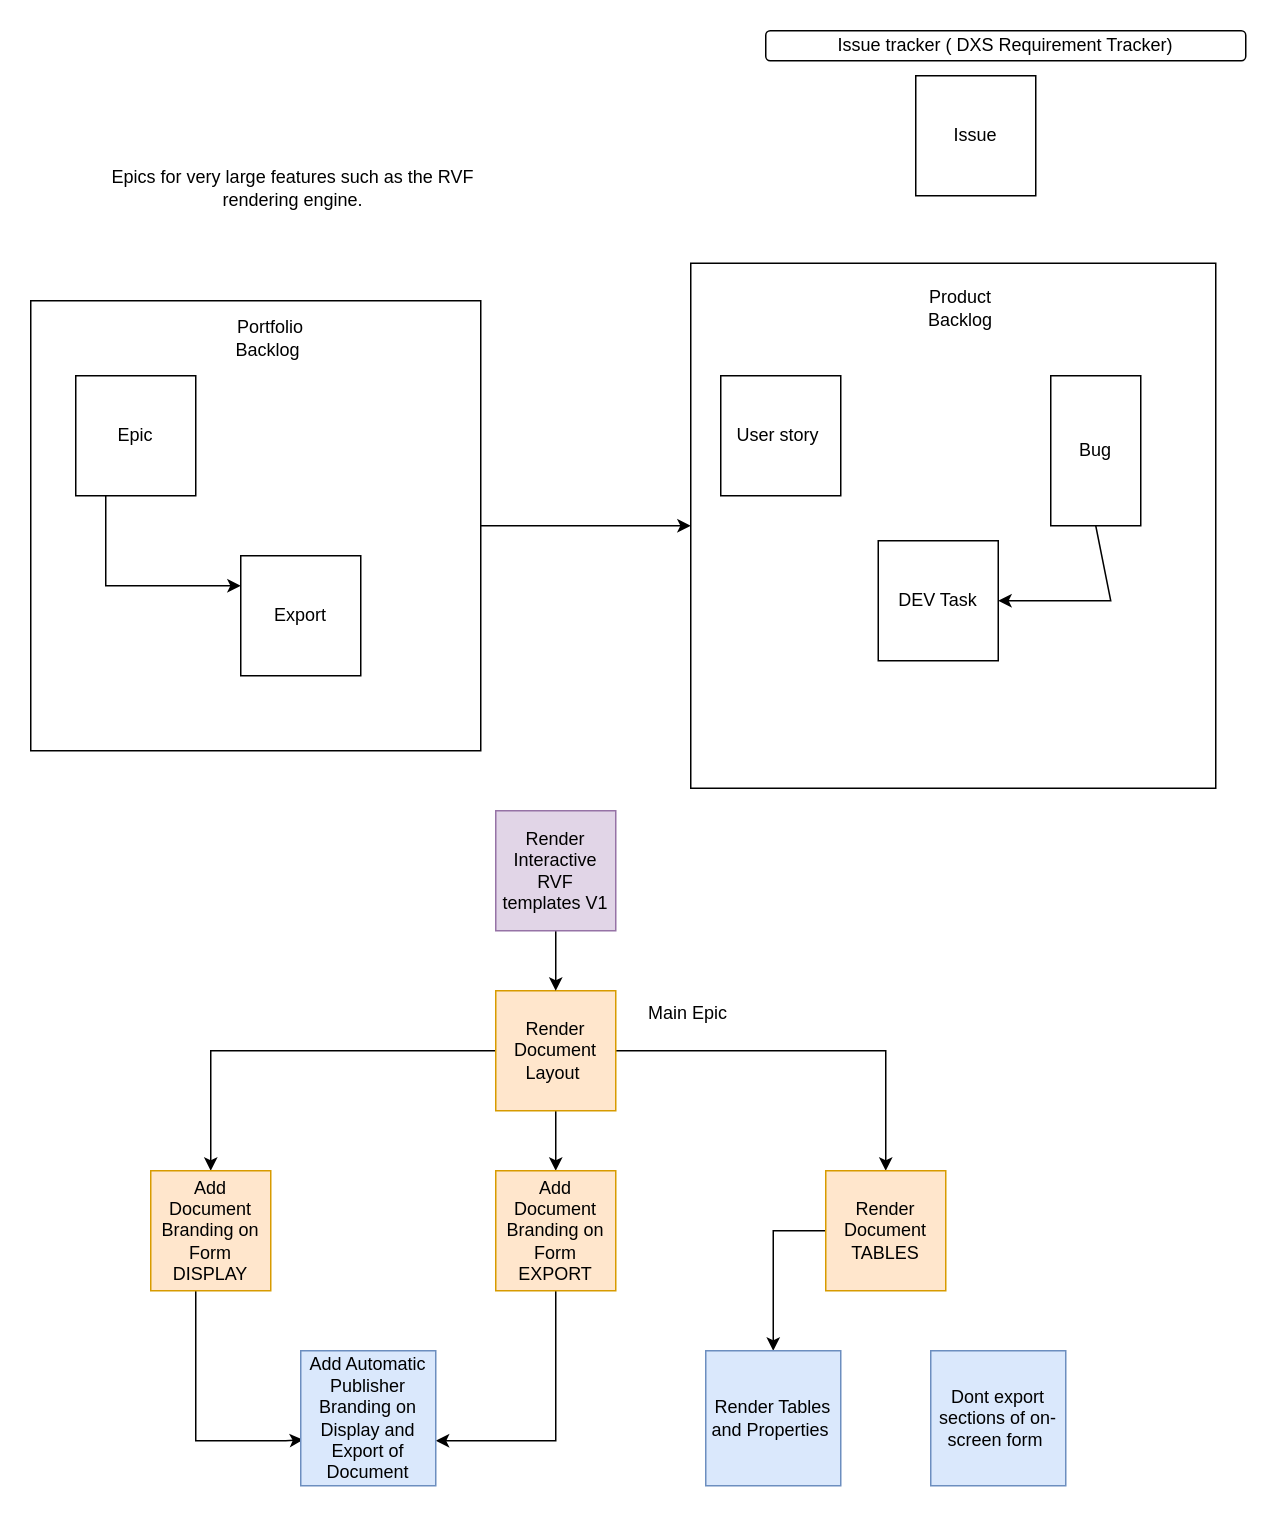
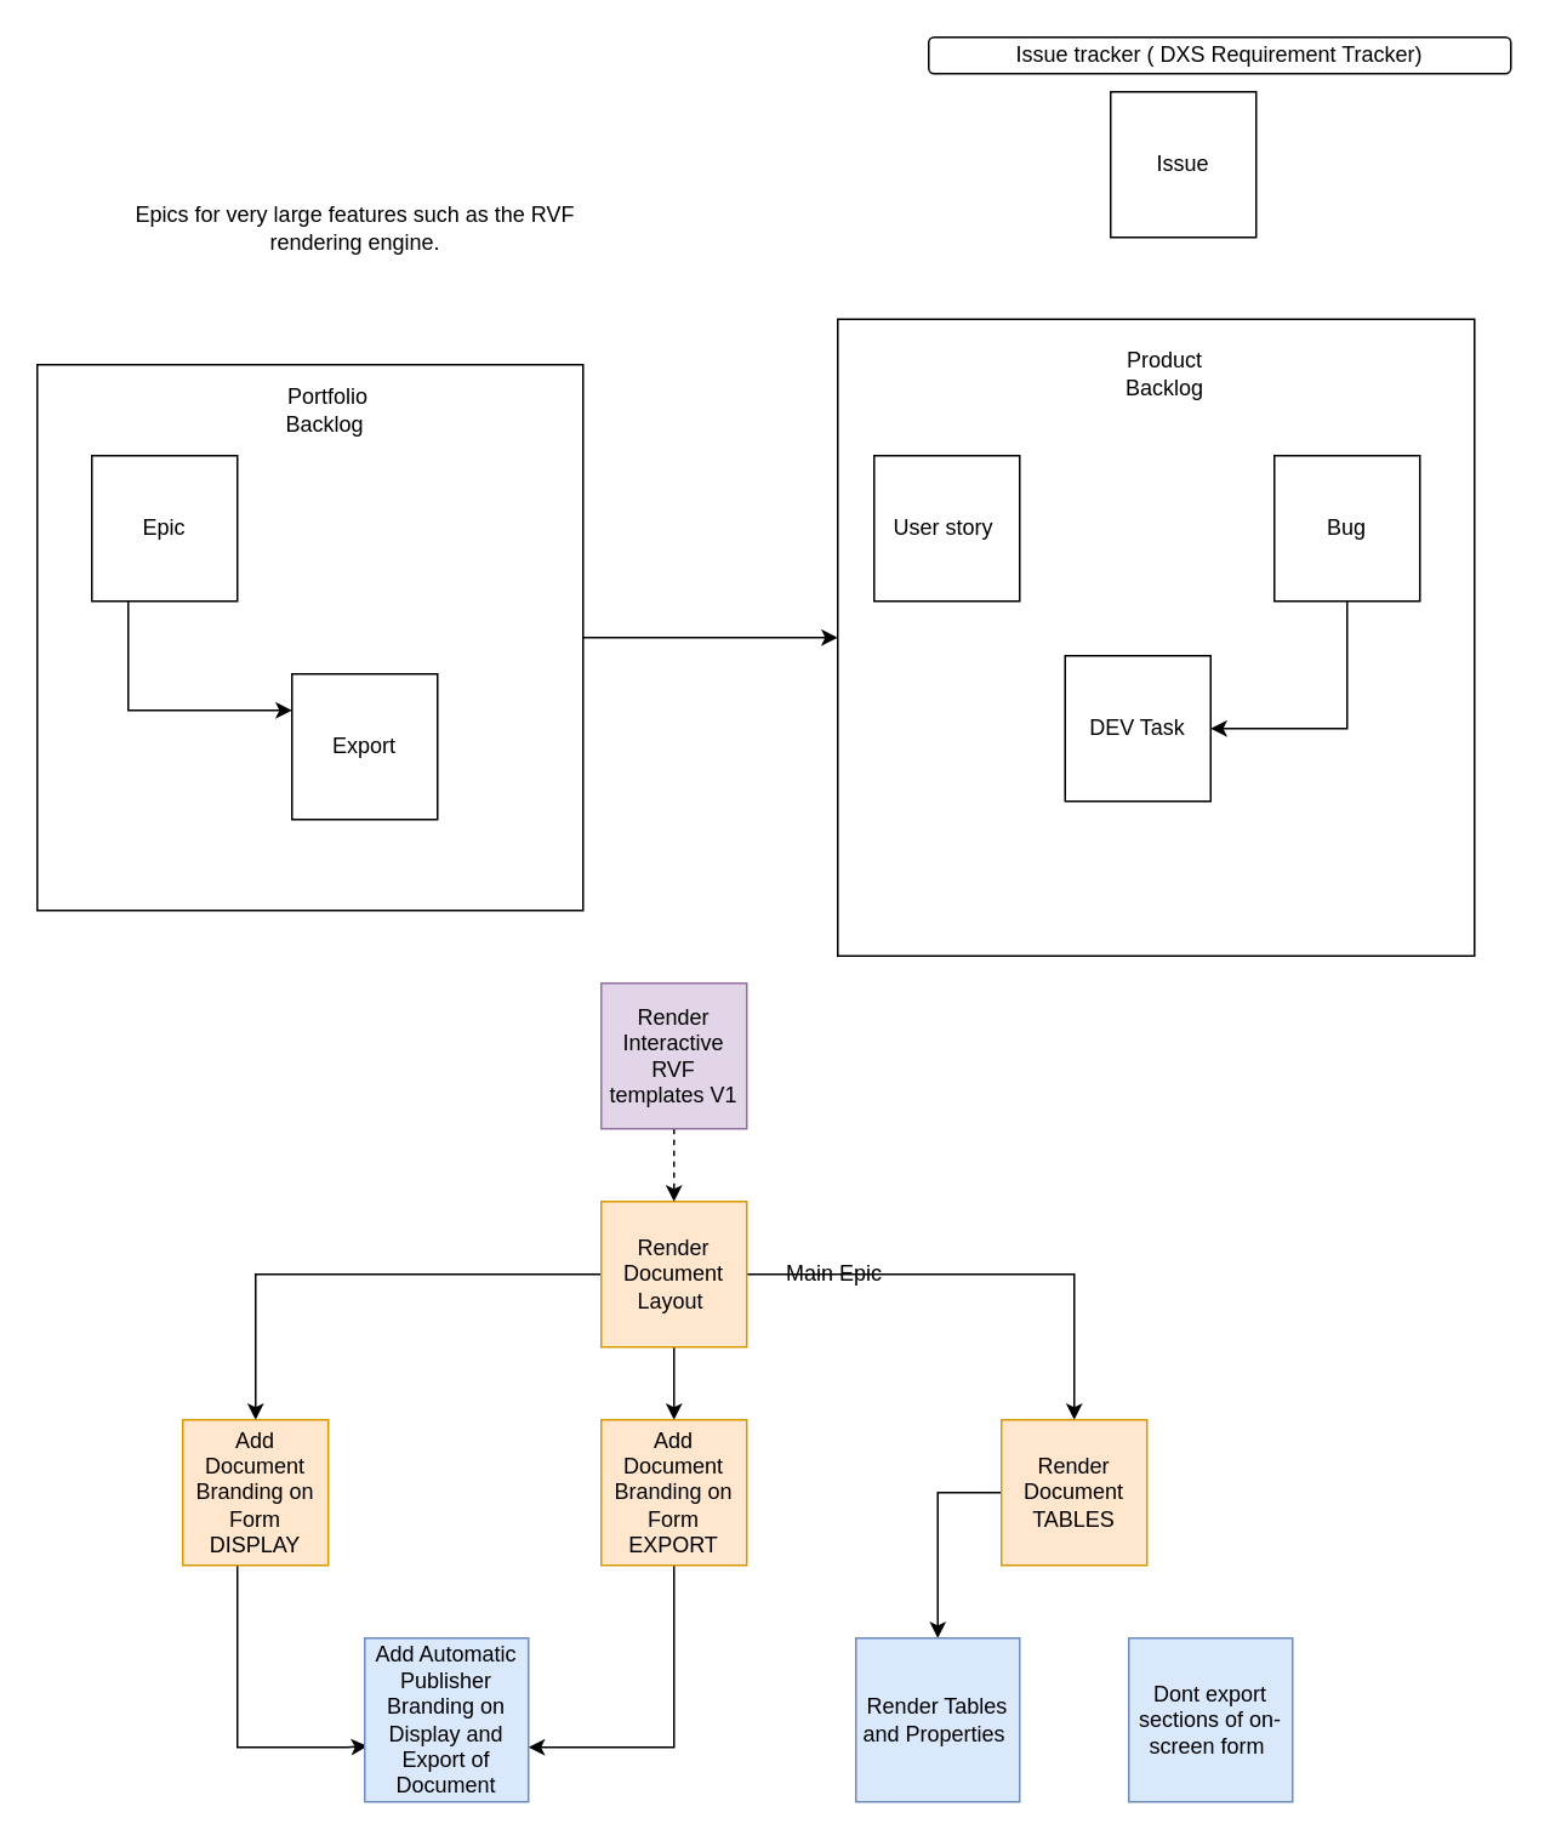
  <mxCell id="0" />
  <mxCell id="1" parent="0" />
  <mxCell id="2" value="" style="whiteSpace=wrap;html=1;aspect=fixed;" parent="1" vertex="1"><mxGeometry x="460" y="175" width="350" height="350" as="geometry" /></mxCell>
  <mxCell id="3" style="edgeStyle=orthogonalEdgeStyle;rounded=0;orthogonalLoop=1;jettySize=auto;html=1;entryX=0;entryY=0.5;entryDx=0;entryDy=0;" parent="1" source="4" target="2" edge="1"><mxGeometry relative="1" as="geometry" /></mxCell>
  <mxCell id="4" value="" style="whiteSpace=wrap;html=1;aspect=fixed;" parent="1" vertex="1"><mxGeometry x="20" y="200" width="300" height="300" as="geometry" /></mxCell>
  <mxCell id="5" value="Epic" style="whiteSpace=wrap;html=1;aspect=fixed;" parent="1" vertex="1"><mxGeometry x="50" y="250" width="80" height="80" as="geometry" /></mxCell>
  <mxCell id="6" value="Export&lt;br&gt;" style="whiteSpace=wrap;html=1;aspect=fixed;" parent="1" vertex="1"><mxGeometry x="160" y="370" width="80" height="80" as="geometry" /></mxCell>
  <mxCell id="7" value="DEV Task" style="whiteSpace=wrap;html=1;aspect=fixed;" parent="1" vertex="1"><mxGeometry x="585" y="360" width="80" height="80" as="geometry" /></mxCell>
  <mxCell id="8" value="User story&amp;nbsp;" style="whiteSpace=wrap;html=1;aspect=fixed;" parent="1" vertex="1"><mxGeometry x="480" y="250" width="80" height="80" as="geometry" /></mxCell>
  <mxCell id="9" value="Issue&lt;br&gt;" style="whiteSpace=wrap;html=1;aspect=fixed;" parent="1" vertex="1"><mxGeometry x="610" y="50" width="80" height="80" as="geometry" /></mxCell>
  <mxCell id="10" value="Issue tracker ( DXS Requirement Tracker)" style="rounded=1;whiteSpace=wrap;html=1;" parent="1" vertex="1"><mxGeometry x="510" y="20" width="320" height="20" as="geometry" /></mxCell>
  <mxCell id="11" value="" style="endArrow=classic;html=1;rounded=0;entryX=0;entryY=0.25;entryDx=0;entryDy=0;exitX=0.25;exitY=1;exitDx=0;exitDy=0;" parent="1" source="5" target="6" edge="1"><mxGeometry width="50" height="50" relative="1" as="geometry"><mxPoint x="160" y="470" as="sourcePoint" /><mxPoint x="210" y="420" as="targetPoint" /><Array as="points"><mxPoint x="70" y="390" /></Array></mxGeometry></mxCell>
  <mxCell id="12" value="Portfolio Backlog&amp;nbsp;" style="text;html=1;strokeColor=none;fillColor=none;align=center;verticalAlign=middle;whiteSpace=wrap;rounded=0;" parent="1" vertex="1"><mxGeometry x="150" y="210" width="60" height="30" as="geometry" /></mxCell>
  <mxCell id="13" value="Product Backlog" style="text;html=1;strokeColor=none;fillColor=none;align=center;verticalAlign=middle;whiteSpace=wrap;rounded=0;" parent="1" vertex="1"><mxGeometry x="610" y="190" width="60" height="30" as="geometry" /></mxCell>
  <mxCell id="14" value="Epics for very large features such as the RVF rendering engine.&lt;br&gt;" style="text;html=1;strokeColor=none;fillColor=none;align=center;verticalAlign=middle;whiteSpace=wrap;rounded=0;" parent="1" vertex="1"><mxGeometry x="70" y="110" width="250" height="30" as="geometry" /></mxCell>
  <mxCell id="15" style="edgeStyle=orthogonalEdgeStyle;rounded=0;orthogonalLoop=1;jettySize=auto;html=1;" parent="1" source="18" target="20" edge="1"><mxGeometry relative="1" as="geometry" /></mxCell>
  <mxCell id="16" style="edgeStyle=orthogonalEdgeStyle;rounded=0;orthogonalLoop=1;jettySize=auto;html=1;entryX=0.5;entryY=0;entryDx=0;entryDy=0;" parent="1" source="18" target="22" edge="1"><mxGeometry relative="1" as="geometry" /></mxCell>
  <mxCell id="17" style="edgeStyle=orthogonalEdgeStyle;rounded=0;orthogonalLoop=1;jettySize=auto;html=1;entryX=0.5;entryY=0;entryDx=0;entryDy=0;" parent="1" source="18" target="24" edge="1"><mxGeometry relative="1" as="geometry" /></mxCell>
  <mxCell id="18" value="Render Document Layout&amp;nbsp;" style="whiteSpace=wrap;html=1;aspect=fixed;fillColor=#ffe6cc;strokeColor=#d79b00;" parent="1" vertex="1"><mxGeometry x="330" y="660" width="80" height="80" as="geometry" /></mxCell>
  <mxCell id="19" style="edgeStyle=orthogonalEdgeStyle;rounded=0;orthogonalLoop=1;jettySize=auto;html=1;entryX=0.018;entryY=0.66;entryDx=0;entryDy=0;entryPerimeter=0;" edge="1" parent="1" source="20" target="30"><mxGeometry relative="1" as="geometry"><mxPoint x="190" y="960" as="targetPoint" /><Array as="points"><mxPoint x="130" y="960" /><mxPoint x="190" y="959" /></Array></mxGeometry></mxCell>
  <mxCell id="20" value="Add Document Branding on Form DISPLAY" style="whiteSpace=wrap;html=1;aspect=fixed;fillColor=#ffe6cc;strokeColor=#d79b00;" parent="1" vertex="1"><mxGeometry x="100" y="780" width="80" height="80" as="geometry" /></mxCell>
  <mxCell id="21" style="edgeStyle=orthogonalEdgeStyle;rounded=0;orthogonalLoop=1;jettySize=auto;html=1;entryX=1;entryY=0.667;entryDx=0;entryDy=0;entryPerimeter=0;" edge="1" parent="1" source="22" target="30"><mxGeometry relative="1" as="geometry"><mxPoint x="370" y="900" as="targetPoint" /><Array as="points"><mxPoint x="370" y="960" /></Array></mxGeometry></mxCell>
  <mxCell id="22" value="Add Document Branding on Form EXPORT" style="whiteSpace=wrap;html=1;aspect=fixed;fillColor=#ffe6cc;strokeColor=#d79b00;" parent="1" vertex="1"><mxGeometry x="330" y="780" width="80" height="80" as="geometry" /></mxCell>
  <mxCell id="23" style="edgeStyle=orthogonalEdgeStyle;rounded=0;orthogonalLoop=1;jettySize=auto;html=1;entryX=0.5;entryY=0;entryDx=0;entryDy=0;" edge="1" parent="1" source="24" target="31"><mxGeometry relative="1" as="geometry"><mxPoint x="510" y="880" as="targetPoint" /><Array as="points"><mxPoint x="515" y="820" /></Array></mxGeometry></mxCell>
  <mxCell id="24" value="Render Document TABLES" style="whiteSpace=wrap;html=1;aspect=fixed;fillColor=#ffe6cc;strokeColor=#d79b00;" parent="1" vertex="1"><mxGeometry x="550" y="780" width="80" height="80" as="geometry" /></mxCell>
- <mxCell id="25" style="edgeStyle=orthogonalEdgeStyle;rounded=0;orthogonalLoop=1;jettySize=auto;html=1;entryX=0.5;entryY=0;entryDx=0;entryDy=0;" parent="1" source="26" target="18" edge="1"><mxGeometry relative="1" as="geometry" /></mxCell>
+ <mxCell id="25" style="edgeStyle=orthogonalEdgeStyle;rounded=0;orthogonalLoop=1;jettySize=auto;html=1;entryX=0.5;entryY=0;entryDx=0;entryDy=0;dashed=1;" parent="1" source="26" target="18" edge="1"><mxGeometry relative="1" as="geometry" /></mxCell>
  <mxCell id="26" value="Render Interactive RVF templates V1" style="whiteSpace=wrap;html=1;aspect=fixed;fillColor=#e1d5e7;strokeColor=#9673a6;" parent="1" vertex="1"><mxGeometry x="330" y="540" width="80" height="80" as="geometry" /></mxCell>
- <mxCell id="27" value="Bug" style="whiteSpace=wrap;html=1;aspect=fixed;" vertex="1" parent="1"><mxGeometry x="700" y="250" width="60" height="100" as="geometry" /></mxCell>
+ <mxCell id="27" value="Bug" style="whiteSpace=wrap;html=1;aspect=fixed;" vertex="1" parent="1"><mxGeometry x="700" y="250" width="80" height="80" as="geometry" /></mxCell>
  <mxCell id="28" style="edgeStyle=orthogonalEdgeStyle;rounded=0;orthogonalLoop=1;jettySize=auto;html=1;exitX=0.5;exitY=1;exitDx=0;exitDy=0;" edge="1" parent="1" source="27" target="27"><mxGeometry relative="1" as="geometry" /></mxCell>
  <mxCell id="29" value="" style="endArrow=classic;html=1;rounded=0;entryX=1;entryY=0.5;entryDx=0;entryDy=0;exitX=0.5;exitY=1;exitDx=0;exitDy=0;" edge="1" parent="1" source="27" target="7"><mxGeometry width="50" height="50" relative="1" as="geometry"><mxPoint x="700" y="400" as="sourcePoint" /><mxPoint x="750" y="350" as="targetPoint" /><Array as="points"><mxPoint x="740" y="400" /></Array></mxGeometry></mxCell>
  <mxCell id="30" value="Add Automatic Publisher Branding on Display and Export of Document&lt;br&gt;" style="whiteSpace=wrap;html=1;aspect=fixed;fillColor=#dae8fc;strokeColor=#6c8ebf;" vertex="1" parent="1"><mxGeometry x="200" y="900" width="90" height="90" as="geometry" /></mxCell>
  <mxCell id="31" value="Render Tables and Properties&amp;nbsp;" style="whiteSpace=wrap;html=1;aspect=fixed;fillColor=#dae8fc;strokeColor=#6c8ebf;" vertex="1" parent="1"><mxGeometry x="470" y="900" width="90" height="90" as="geometry" /></mxCell>
  <mxCell id="32" value="Dont export sections of on-screen form&amp;nbsp;" style="whiteSpace=wrap;html=1;aspect=fixed;fillColor=#dae8fc;strokeColor=#6c8ebf;" vertex="1" parent="1"><mxGeometry x="620" y="900" width="90" height="90" as="geometry" /></mxCell>
- <mxCell id="33" value="Main Epic&amp;nbsp;" style="text;html=1;strokeColor=none;fillColor=none;align=center;verticalAlign=middle;whiteSpace=wrap;rounded=0;" vertex="1" parent="1"><mxGeometry x="430" y="660" width="60" height="30" as="geometry" /></mxCell>
+ <mxCell id="33" value="Main Epic&amp;nbsp;" style="text;html=1;strokeColor=none;fillColor=none;align=center;verticalAlign=middle;whiteSpace=wrap;rounded=0;" vertex="1" parent="1"><mxGeometry x="430" y="685" width="60" height="30" as="geometry" /></mxCell>
